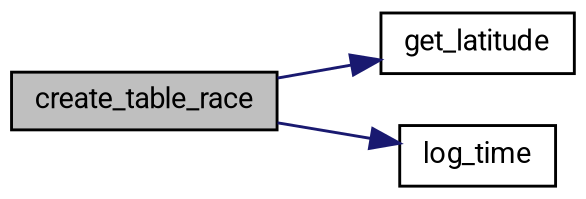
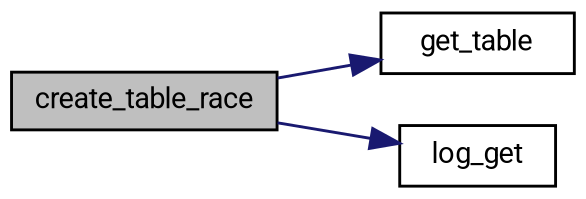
  digraph {
    fontname=Roboto
    rankdir=LR
    node [color=black fillcolor=white fontname=Roboto fontsize=10 shape=record style=filled]
    edge [color=midnightblue fontname=Roboto fontsize=10 labelfontname=Helvetica labelfontsize=10 style=solid]
    n1 [fillcolor=grey75 fontcolor=black height=0.2 label=create_table_race width=0.4]
-   n2 [height=0.2 label=get_latitude width=0.4]
-   n3 [height=0.2 label=log_time width=0.4]
+   n2 [height=0.2 label=get_table width=0.4]
+   n3 [height=0.2 label=log_get width=0.4]
    n1 -> n2
    n1 -> n3
  }
